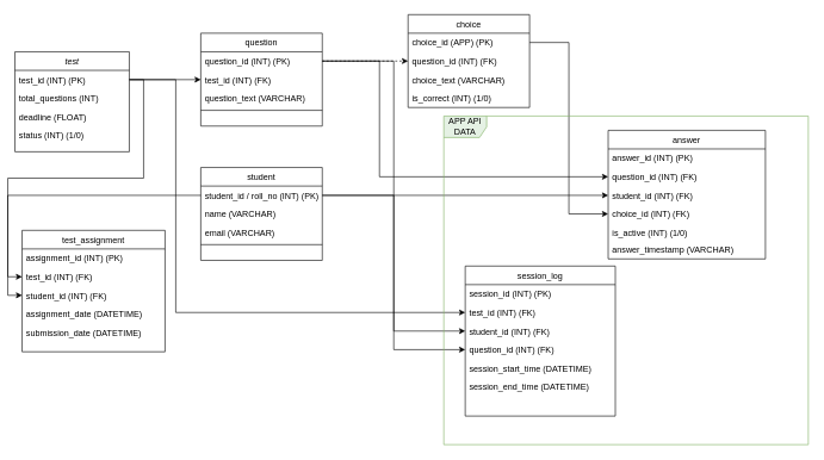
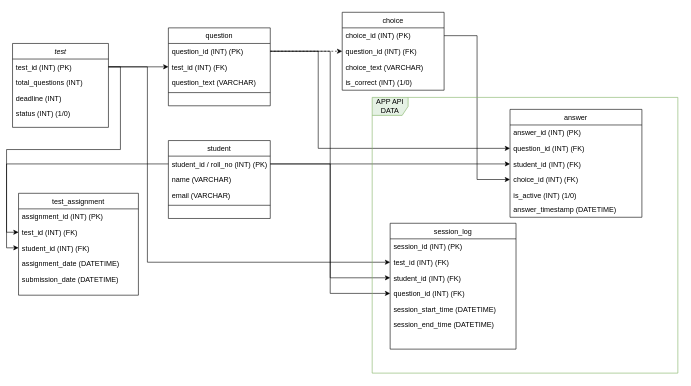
  <mxCell id="0" />
  <mxCell id="1" parent="0" />
  <mxCell id="2" value="test" style="swimlane;fontStyle=2;align=center;verticalAlign=top;childLayout=stackLayout;horizontal=1;startSize=26;horizontalStack=0;resizeParent=1;resizeLast=0;collapsible=1;marginBottom=0;rounded=0;shadow=0;strokeWidth=1;" parent="1" vertex="1"><mxGeometry x="20" y="72" width="160" height="140" as="geometry"><mxRectangle x="230" y="140" width="160" height="26" as="alternateBounds" /></mxGeometry></mxCell>
  <mxCell id="3" value="test_id (INT) (PK)" style="text;align=left;verticalAlign=top;spacingLeft=4;spacingRight=4;overflow=hidden;rotatable=0;points=[[0,0.5],[1,0.5]];portConstraint=eastwest;" parent="2" vertex="1"><mxGeometry y="26" width="160" height="26" as="geometry" /></mxCell>
  <mxCell id="4" value="total_questions (INT) " style="text;align=left;verticalAlign=top;spacingLeft=4;spacingRight=4;overflow=hidden;rotatable=0;points=[[0,0.5],[1,0.5]];portConstraint=eastwest;rounded=0;shadow=0;html=0;" parent="2" vertex="1"><mxGeometry y="52" width="160" height="26" as="geometry" /></mxCell>
- <mxCell id="5" value="deadline (FLOAT)" style="text;align=left;verticalAlign=top;spacingLeft=4;spacingRight=4;overflow=hidden;rotatable=0;points=[[0,0.5],[1,0.5]];portConstraint=eastwest;rounded=0;shadow=0;html=0;" parent="2" vertex="1"><mxGeometry y="78" width="160" height="26" as="geometry" /></mxCell>
+ <mxCell id="5" value="deadline (INT)" style="text;align=left;verticalAlign=top;spacingLeft=4;spacingRight=4;overflow=hidden;rotatable=0;points=[[0,0.5],[1,0.5]];portConstraint=eastwest;rounded=0;shadow=0;html=0;" parent="2" vertex="1"><mxGeometry y="78" width="160" height="26" as="geometry" /></mxCell>
  <mxCell id="6" value="status (INT) (1/0)" style="text;align=left;verticalAlign=top;spacingLeft=4;spacingRight=4;overflow=hidden;rotatable=0;points=[[0,0.5],[1,0.5]];portConstraint=eastwest;rounded=0;shadow=0;html=0;" vertex="1" parent="2"><mxGeometry y="104" width="160" height="26" as="geometry" /></mxCell>
  <mxCell id="7" value="student" style="swimlane;fontStyle=0;align=center;verticalAlign=top;childLayout=stackLayout;horizontal=1;startSize=26;horizontalStack=0;resizeParent=1;resizeLast=0;collapsible=1;marginBottom=0;rounded=0;shadow=0;strokeWidth=1;" parent="1" vertex="1"><mxGeometry x="280" y="234" width="170" height="130" as="geometry"><mxRectangle x="550" y="140" width="160" height="26" as="alternateBounds" /></mxGeometry></mxCell>
  <mxCell id="8" value="student_id / roll_no (INT) (PK)" style="text;align=left;verticalAlign=top;spacingLeft=4;spacingRight=4;overflow=hidden;rotatable=0;points=[[0,0.5],[1,0.5]];portConstraint=eastwest;" parent="7" vertex="1"><mxGeometry y="26" width="170" height="26" as="geometry" /></mxCell>
  <mxCell id="9" value="name (VARCHAR)" style="text;align=left;verticalAlign=top;spacingLeft=4;spacingRight=4;overflow=hidden;rotatable=0;points=[[0,0.5],[1,0.5]];portConstraint=eastwest;rounded=0;shadow=0;html=0;" parent="7" vertex="1"><mxGeometry y="52" width="170" height="26" as="geometry" /></mxCell>
  <mxCell id="10" value="email (VARCHAR)" style="text;align=left;verticalAlign=top;spacingLeft=4;spacingRight=4;overflow=hidden;rotatable=0;points=[[0,0.5],[1,0.5]];portConstraint=eastwest;rounded=0;shadow=0;html=0;" parent="7" vertex="1"><mxGeometry y="78" width="170" height="26" as="geometry" /></mxCell>
  <mxCell id="11" value="" style="line;html=1;strokeWidth=1;align=left;verticalAlign=middle;spacingTop=-1;spacingLeft=3;spacingRight=3;rotatable=0;labelPosition=right;points=[];portConstraint=eastwest;" parent="7" vertex="1"><mxGeometry y="104" width="170" height="8" as="geometry" /></mxCell>
  <mxCell id="12" value="question" style="swimlane;fontStyle=0;align=center;verticalAlign=top;childLayout=stackLayout;horizontal=1;startSize=26;horizontalStack=0;resizeParent=1;resizeLast=0;collapsible=1;marginBottom=0;rounded=0;shadow=0;strokeWidth=1;" vertex="1" parent="1"><mxGeometry x="280" y="46" width="170" height="130" as="geometry"><mxRectangle x="550" y="140" width="160" height="26" as="alternateBounds" /></mxGeometry></mxCell>
  <mxCell id="13" value="question_id (INT) (PK)" style="text;align=left;verticalAlign=top;spacingLeft=4;spacingRight=4;overflow=hidden;rotatable=0;points=[[0,0.5],[1,0.5]];portConstraint=eastwest;" vertex="1" parent="12"><mxGeometry y="26" width="170" height="26" as="geometry" /></mxCell>
  <mxCell id="14" value="test_id (INT) (FK) " style="text;align=left;verticalAlign=top;spacingLeft=4;spacingRight=4;overflow=hidden;rotatable=0;points=[[0,0.5],[1,0.5]];portConstraint=eastwest;rounded=0;shadow=0;html=0;" vertex="1" parent="12"><mxGeometry y="52" width="170" height="26" as="geometry" /></mxCell>
  <mxCell id="15" value="question_text (VARCHAR)" style="text;align=left;verticalAlign=top;spacingLeft=4;spacingRight=4;overflow=hidden;rotatable=0;points=[[0,0.5],[1,0.5]];portConstraint=eastwest;rounded=0;shadow=0;html=0;" vertex="1" parent="12"><mxGeometry y="78" width="170" height="26" as="geometry" /></mxCell>
  <mxCell id="16" value="" style="line;html=1;strokeWidth=1;align=left;verticalAlign=middle;spacingTop=-1;spacingLeft=3;spacingRight=3;rotatable=0;labelPosition=right;points=[];portConstraint=eastwest;" vertex="1" parent="12"><mxGeometry y="104" width="170" height="8" as="geometry" /></mxCell>
  <mxCell id="17" style="edgeStyle=orthogonalEdgeStyle;rounded=0;orthogonalLoop=1;jettySize=auto;html=1;entryX=0;entryY=0.5;entryDx=0;entryDy=0;" edge="1" parent="1" source="3" target="14"><mxGeometry relative="1" as="geometry" /></mxCell>
  <mxCell id="18" value="answer" style="swimlane;fontStyle=0;align=center;verticalAlign=top;childLayout=stackLayout;horizontal=1;startSize=26;horizontalStack=0;resizeParent=1;resizeLast=0;collapsible=1;marginBottom=0;rounded=0;shadow=0;strokeWidth=1;" vertex="1" parent="1"><mxGeometry x="850" y="182" width="220" height="180" as="geometry"><mxRectangle x="550" y="140" width="160" height="26" as="alternateBounds" /></mxGeometry></mxCell>
  <mxCell id="19" value="answer_id (INT) (PK)" style="text;align=left;verticalAlign=top;spacingLeft=4;spacingRight=4;overflow=hidden;rotatable=0;points=[[0,0.5],[1,0.5]];portConstraint=eastwest;" vertex="1" parent="18"><mxGeometry y="26" width="220" height="26" as="geometry" /></mxCell>
  <mxCell id="20" value="question_id (INT) (FK) " style="text;align=left;verticalAlign=top;spacingLeft=4;spacingRight=4;overflow=hidden;rotatable=0;points=[[0,0.5],[1,0.5]];portConstraint=eastwest;rounded=0;shadow=0;html=0;" vertex="1" parent="18"><mxGeometry y="52" width="220" height="26" as="geometry" /></mxCell>
  <mxCell id="21" value="student_id (INT) (FK)" style="text;align=left;verticalAlign=top;spacingLeft=4;spacingRight=4;overflow=hidden;rotatable=0;points=[[0,0.5],[1,0.5]];portConstraint=eastwest;rounded=0;shadow=0;html=0;" vertex="1" parent="18"><mxGeometry y="78" width="220" height="26" as="geometry" /></mxCell>
  <mxCell id="22" value="choice_id (INT) (FK)" style="text;align=left;verticalAlign=top;spacingLeft=4;spacingRight=4;overflow=hidden;rotatable=0;points=[[0,0.5],[1,0.5]];portConstraint=eastwest;rounded=0;shadow=0;html=0;" vertex="1" parent="18"><mxGeometry y="104" width="220" height="26" as="geometry" /></mxCell>
  <mxCell id="23" value="is_active (INT) (1/0)" style="text;align=left;verticalAlign=top;spacingLeft=4;spacingRight=4;overflow=hidden;rotatable=0;points=[[0,0.5],[1,0.5]];portConstraint=eastwest;rounded=0;shadow=0;html=0;" vertex="1" parent="18"><mxGeometry y="130" width="220" height="26" as="geometry" /></mxCell>
  <mxCell id="24" value="choice" style="swimlane;fontStyle=0;align=center;verticalAlign=top;childLayout=stackLayout;horizontal=1;startSize=26;horizontalStack=0;resizeParent=1;resizeLast=0;collapsible=1;marginBottom=0;rounded=0;shadow=0;strokeWidth=1;" vertex="1" parent="1"><mxGeometry x="570" y="20" width="170" height="130" as="geometry"><mxRectangle x="550" y="140" width="160" height="26" as="alternateBounds" /></mxGeometry></mxCell>
- <mxCell id="25" value="choice_id (APP) (PK)" style="text;align=left;verticalAlign=top;spacingLeft=4;spacingRight=4;overflow=hidden;rotatable=0;points=[[0,0.5],[1,0.5]];portConstraint=eastwest;" vertex="1" parent="24"><mxGeometry y="26" width="170" height="26" as="geometry" /></mxCell>
+ <mxCell id="25" value="choice_id (INT) (PK)" style="text;align=left;verticalAlign=top;spacingLeft=4;spacingRight=4;overflow=hidden;rotatable=0;points=[[0,0.5],[1,0.5]];portConstraint=eastwest;" vertex="1" parent="24"><mxGeometry y="26" width="170" height="26" as="geometry" /></mxCell>
  <mxCell id="26" value="question_id (INT) (FK)" style="text;align=left;verticalAlign=top;spacingLeft=4;spacingRight=4;overflow=hidden;rotatable=0;points=[[0,0.5],[1,0.5]];portConstraint=eastwest;rounded=0;shadow=0;html=0;" vertex="1" parent="24"><mxGeometry y="52" width="170" height="26" as="geometry" /></mxCell>
  <mxCell id="27" value="choice_text (VARCHAR)" style="text;align=left;verticalAlign=top;spacingLeft=4;spacingRight=4;overflow=hidden;rotatable=0;points=[[0,0.5],[1,0.5]];portConstraint=eastwest;rounded=0;shadow=0;html=0;" vertex="1" parent="24"><mxGeometry y="78" width="170" height="26" as="geometry" /></mxCell>
  <mxCell id="28" value="is_correct (INT) (1/0)" style="text;align=left;verticalAlign=top;spacingLeft=4;spacingRight=4;overflow=hidden;rotatable=0;points=[[0,0.5],[1,0.5]];portConstraint=eastwest;rounded=0;shadow=0;html=0;" vertex="1" parent="24"><mxGeometry y="104" width="170" height="26" as="geometry" /></mxCell>
  <mxCell id="29" style="edgeStyle=orthogonalEdgeStyle;rounded=0;orthogonalLoop=1;jettySize=auto;html=1;entryX=0;entryY=0.5;entryDx=0;entryDy=0;dashed=1;" edge="1" parent="1" source="13" target="24"><mxGeometry relative="1" as="geometry" /></mxCell>
  <mxCell id="30" style="edgeStyle=orthogonalEdgeStyle;rounded=0;orthogonalLoop=1;jettySize=auto;html=1;" edge="1" parent="1" source="25" target="22"><mxGeometry relative="1" as="geometry" /></mxCell>
  <mxCell id="31" style="edgeStyle=orthogonalEdgeStyle;rounded=0;orthogonalLoop=1;jettySize=auto;html=1;entryX=0;entryY=0.5;entryDx=0;entryDy=0;" edge="1" parent="1" source="13" target="20"><mxGeometry relative="1" as="geometry"><Array as="points"><mxPoint x="530" y="85" /><mxPoint x="530" y="247" /></Array></mxGeometry></mxCell>
  <mxCell id="32" style="edgeStyle=orthogonalEdgeStyle;rounded=0;orthogonalLoop=1;jettySize=auto;html=1;entryX=0;entryY=0.5;entryDx=0;entryDy=0;" edge="1" parent="1" source="8" target="21"><mxGeometry relative="1" as="geometry" /></mxCell>
  <mxCell id="33" value="session_log" style="swimlane;fontStyle=0;align=center;verticalAlign=top;childLayout=stackLayout;horizontal=1;startSize=26;horizontalStack=0;resizeParent=1;resizeLast=0;collapsible=1;marginBottom=0;rounded=0;shadow=0;strokeWidth=1;" vertex="1" parent="1"><mxGeometry x="650" y="372" width="210" height="210" as="geometry"><mxRectangle x="550" y="140" width="160" height="26" as="alternateBounds" /></mxGeometry></mxCell>
  <mxCell id="34" value="session_id (INT) (PK)" style="text;align=left;verticalAlign=top;spacingLeft=4;spacingRight=4;overflow=hidden;rotatable=0;points=[[0,0.5],[1,0.5]];portConstraint=eastwest;" vertex="1" parent="33"><mxGeometry y="26" width="210" height="26" as="geometry" /></mxCell>
  <mxCell id="35" value="test_id (INT) (FK) " style="text;align=left;verticalAlign=top;spacingLeft=4;spacingRight=4;overflow=hidden;rotatable=0;points=[[0,0.5],[1,0.5]];portConstraint=eastwest;rounded=0;shadow=0;html=0;" vertex="1" parent="33"><mxGeometry y="52" width="210" height="26" as="geometry" /></mxCell>
  <mxCell id="36" value="student_id (INT) (FK)" style="text;align=left;verticalAlign=top;spacingLeft=4;spacingRight=4;overflow=hidden;rotatable=0;points=[[0,0.5],[1,0.5]];portConstraint=eastwest;rounded=0;shadow=0;html=0;" vertex="1" parent="33"><mxGeometry y="78" width="210" height="26" as="geometry" /></mxCell>
  <mxCell id="37" value="question_id (INT) (FK)" style="text;align=left;verticalAlign=top;spacingLeft=4;spacingRight=4;overflow=hidden;rotatable=0;points=[[0,0.5],[1,0.5]];portConstraint=eastwest;rounded=0;shadow=0;html=0;" vertex="1" parent="33"><mxGeometry y="104" width="210" height="26" as="geometry" /></mxCell>
  <mxCell id="38" value="session_start_time (DATETIME)" style="text;align=left;verticalAlign=top;spacingLeft=4;spacingRight=4;overflow=hidden;rotatable=0;points=[[0,0.5],[1,0.5]];portConstraint=eastwest;rounded=0;shadow=0;html=0;" vertex="1" parent="33"><mxGeometry y="130" width="210" height="26" as="geometry" /></mxCell>
  <mxCell id="39" value="session_end_time (DATETIME)" style="text;align=left;verticalAlign=top;spacingLeft=4;spacingRight=4;overflow=hidden;rotatable=0;points=[[0,0.5],[1,0.5]];portConstraint=eastwest;rounded=0;shadow=0;html=0;" vertex="1" parent="33"><mxGeometry y="156" width="210" height="26" as="geometry" /></mxCell>
  <mxCell id="40" style="edgeStyle=orthogonalEdgeStyle;rounded=0;orthogonalLoop=1;jettySize=auto;html=1;entryX=0;entryY=0.5;entryDx=0;entryDy=0;" edge="1" parent="1" target="35"><mxGeometry relative="1" as="geometry"><mxPoint x="180" y="111" as="sourcePoint" /><mxPoint x="440" y="437" as="targetPoint" /><Array as="points"><mxPoint x="245" y="111" /><mxPoint x="245" y="437" /></Array></mxGeometry></mxCell>
  <mxCell id="41" style="edgeStyle=orthogonalEdgeStyle;rounded=0;orthogonalLoop=1;jettySize=auto;html=1;entryX=0;entryY=0.5;entryDx=0;entryDy=0;" edge="1" parent="1" source="13" target="37"><mxGeometry relative="1" as="geometry" /></mxCell>
  <mxCell id="42" value="test_assignment" style="swimlane;fontStyle=0;align=center;verticalAlign=top;childLayout=stackLayout;horizontal=1;startSize=26;horizontalStack=0;resizeParent=1;resizeLast=0;collapsible=1;marginBottom=0;rounded=0;shadow=0;strokeWidth=1;" vertex="1" parent="1"><mxGeometry x="30" y="322" width="200" height="170" as="geometry"><mxRectangle x="550" y="140" width="160" height="26" as="alternateBounds" /></mxGeometry></mxCell>
  <mxCell id="43" value="assignment_id (INT) (PK)" style="text;align=left;verticalAlign=top;spacingLeft=4;spacingRight=4;overflow=hidden;rotatable=0;points=[[0,0.5],[1,0.5]];portConstraint=eastwest;" vertex="1" parent="42"><mxGeometry y="26" width="200" height="26" as="geometry" /></mxCell>
  <mxCell id="44" value="test_id (INT) (FK) " style="text;align=left;verticalAlign=top;spacingLeft=4;spacingRight=4;overflow=hidden;rotatable=0;points=[[0,0.5],[1,0.5]];portConstraint=eastwest;rounded=0;shadow=0;html=0;" vertex="1" parent="42"><mxGeometry y="52" width="200" height="26" as="geometry" /></mxCell>
  <mxCell id="45" value="student_id (INT) (FK)" style="text;align=left;verticalAlign=top;spacingLeft=4;spacingRight=4;overflow=hidden;rotatable=0;points=[[0,0.5],[1,0.5]];portConstraint=eastwest;rounded=0;shadow=0;html=0;" vertex="1" parent="42"><mxGeometry y="78" width="200" height="26" as="geometry" /></mxCell>
  <mxCell id="46" value="assignment_date (DATETIME) " style="text;align=left;verticalAlign=top;spacingLeft=4;spacingRight=4;overflow=hidden;rotatable=0;points=[[0,0.5],[1,0.5]];portConstraint=eastwest;rounded=0;shadow=0;html=0;" vertex="1" parent="42"><mxGeometry y="104" width="200" height="26" as="geometry" /></mxCell>
  <mxCell id="47" value="submission_date (DATETIME) " style="text;align=left;verticalAlign=top;spacingLeft=4;spacingRight=4;overflow=hidden;rotatable=0;points=[[0,0.5],[1,0.5]];portConstraint=eastwest;rounded=0;shadow=0;html=0;" vertex="1" parent="42"><mxGeometry y="130" width="200" height="26" as="geometry" /></mxCell>
  <mxCell id="48" style="edgeStyle=orthogonalEdgeStyle;rounded=0;orthogonalLoop=1;jettySize=auto;html=1;entryX=0;entryY=0.5;entryDx=0;entryDy=0;" edge="1" parent="1" source="8" target="45"><mxGeometry relative="1" as="geometry" /></mxCell>
  <mxCell id="49" style="edgeStyle=orthogonalEdgeStyle;rounded=0;orthogonalLoop=1;jettySize=auto;html=1;entryX=0;entryY=0.5;entryDx=0;entryDy=0;" edge="1" parent="1" source="3" target="44"><mxGeometry relative="1" as="geometry" /></mxCell>
  <mxCell id="50" style="edgeStyle=orthogonalEdgeStyle;rounded=0;orthogonalLoop=1;jettySize=auto;html=1;entryX=0;entryY=0.5;entryDx=0;entryDy=0;" edge="1" parent="1" source="8" target="36"><mxGeometry relative="1" as="geometry" /></mxCell>
  <mxCell id="51" value="APP API DATA" style="shape=umlFrame;whiteSpace=wrap;html=1;pointerEvents=0;fillColor=#d5e8d4;strokeColor=#82b366;fillOpacity=62;" vertex="1" parent="1"><mxGeometry x="620" y="162" width="510" height="460" as="geometry" /></mxCell>
- <mxCell id="52" value="answer_timestamp (VARCHAR) " style="text;align=left;verticalAlign=top;spacingLeft=4;spacingRight=4;overflow=hidden;rotatable=0;points=[[0,0.5],[1,0.5]];portConstraint=eastwest;rounded=0;shadow=0;html=0;" vertex="1" parent="1"><mxGeometry x="850" y="336" width="210" height="26" as="geometry" /></mxCell>
+ <mxCell id="52" value="answer_timestamp (DATETIME) " style="text;align=left;verticalAlign=top;spacingLeft=4;spacingRight=4;overflow=hidden;rotatable=0;points=[[0,0.5],[1,0.5]];portConstraint=eastwest;rounded=0;shadow=0;html=0;" vertex="1" parent="1"><mxGeometry x="850" y="336" width="210" height="26" as="geometry" /></mxCell>
